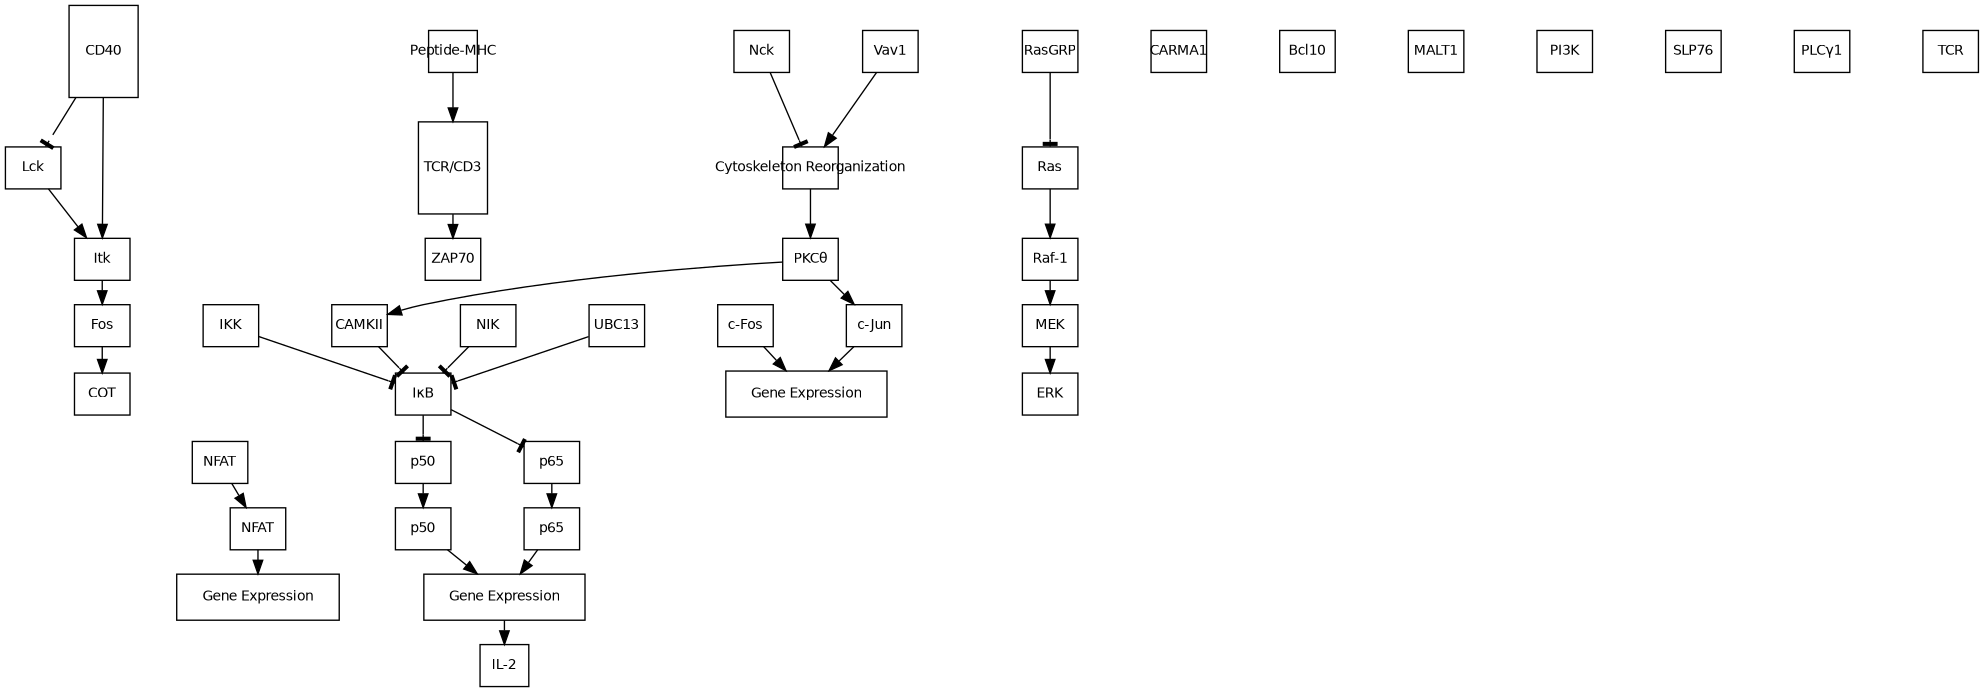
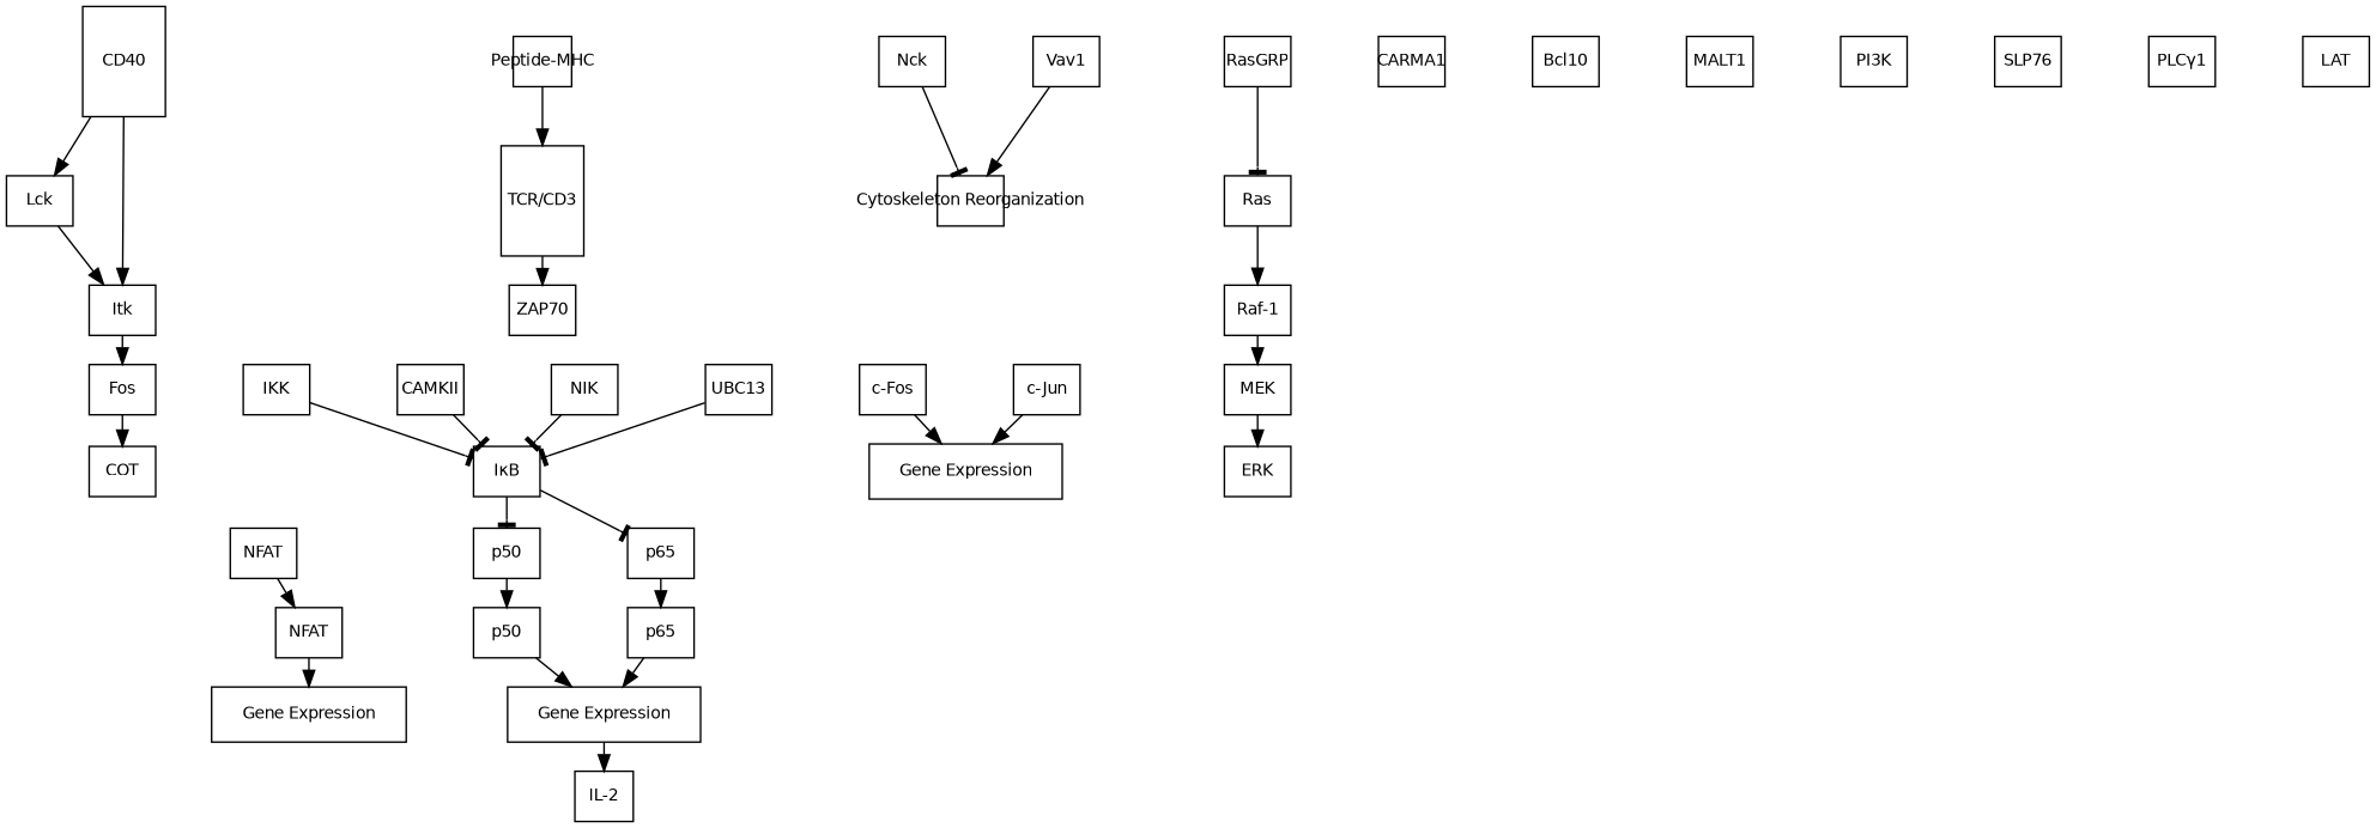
  digraph {
    clusterrank=global
    fontname="DejaVu Sans"
    nodesep=0.75
    rankdir=TB
    ranksep=0.25
    node [color="#000000" fillcolor="#99FF99" fixedsize=true fontname="DejaVu Sans" fontsize=10 shape=box]
    edge [arrowhead=normal color="#000000" fontname="DejaVu Sans"]
    n1 [fillcolor="#FF3333" height=0.9402777777777778 label=CD40 width=0.7083333333333334]
    n2 [comments=Peptide_MHC fillcolor="#FF3333" height=0.9402777777777778 label="TCR/CD3" width=0.7090277777777777]
    n3 [fillcolor="#FF9966" height=0.4298611111111111 label="Peptide-MHC" width=0.49513888888888896]
    n4 [comments=CD40 height=0.4305555555555556 label=Lck width=0.5687500000000001]
    n5 [comments="Lck && ZAP70" height=0.4305555555555556 label=Itk width=0.5694444444444444]
    n6 [comments=TCR_CD3 height=0.4305555555555556 label=ZAP70 width=0.5687500000000001]
    n7 [comments=Itk height=0.43125 label=Fos width=0.5687500000000001]
    n8 [comments=Akt height=0.43125 label=COT width=0.5694444444444444]
    n9 [fillcolor="#9966FF" height=0.4305555555555556 label=NFAT width=0.5694444444444444]
    n10 [comments="!IkB" fillcolor="#9966FF" height=0.4305555555555556 label=p50 width=0.5694444444444444]
    n11 [comments="!IkB" fillcolor="#9966FF" height=0.4305555555555556 label=p65 width=0.5694444444444444]
    n12 [comments="!(IKK && NIK && CAMKII && UBC13)" height=0.43125 label="IκB" width=0.5694444444444444]
    n13 [height=0.4305555555555556 label=IKK width=0.5694444444444444]
    n14 [height=0.4305555555555556 label=RasGRP width=0.5694444444444444]
    n15 [comments=RasGRP height=0.43125 label=Ras width=0.5694444444444444]
    n16 [comments=Ras height=0.4305555555555556 label="Raf-1" width=0.5687500000000001]
    n17 [comments=Raf_1 height=0.4305555555555556 label=MEK width=0.5694444444444444]
    n18 [comments=MEK height=0.4305555555555556 label=ERK width=0.5694444444444444]
-   n19 [comments=cytoskeleton_reorganization fillcolor="#33CCFF" height=0.43125 label="PKCθ" width=0.5694444444444444]
    n20 [comments=PKCt height=0.43125 label=CAMKII width=0.5687500000000001]
    n21 [comments=COT height=0.4305555555555556 label=NIK width=0.5687500000000001]
    n22 [fillcolor="#33CCFF" height=0.4305555555555556 label=CARMA1 width=0.5694444444444444]
    n23 [fillcolor="#33CCFF" height=0.4305555555555556 label=Bcl10 width=0.5694444444444444]
    n24 [height=0.4305555555555556 label=MALT1 width=0.5694444444444444]
    n25 [height=0.43125 label=UBC13 width=0.5687500000000001]
    n26 [height=0.43125 label=PI3K width=0.5687500000000001]
    n27 [height=0.4305555555555556 label=Nck width=0.5694444444444444]
    n28 [comments="Nck && Vav1" fillcolor="#FFFFFF" height=0.4305555555555556 label="Cytoskeleton Reorganization" width=0.5687500000000001]
    n29 [height=0.43125 label=Vav1 width=0.5687500000000001]
    n30 [height=0.43125 label=SLP76 width=0.5694444444444444]
    n31 [fillcolor="#33CCFF" height=0.43125 label="PLCγ1" width=0.5694444444444444]
-   n32 [fillcolor="#33CCFF" height=0.4305555555555556 label=TCR width=0.5687500000000001]
+   n32 [fillcolor="#33CCFF" height=0.4305555555555556 label=LAT width=0.5687500000000001]
    n33 [comments=NFAT_cytoplasm fillcolor="#9966FF" height=0.4305555555555556 label=NFAT width=0.5687500000000001]
    n34 [comments=NFAT_nucleus fillcolor="#999999" height=0.4708333333333333 label="Gene Expression" width=1.6597222222222223]
    n35 [comments=ERK fillcolor="#9966FF" height=0.4305555555555556 label="c-Fos" width=0.5687500000000001]
    n36 [comments="c_Fos && c_Jun" fillcolor="#999999" height=0.47013888888888883 label="Gene Expression" width=1.6590277777777778]
    n37 [comments=PKCt fillcolor="#9966FF" height=0.43125 label="c-Jun" width=0.5694444444444444]
    n38 [comments=p50_cytoplasm fillcolor="#9966FF" height=0.4305555555555556 label=p50 width=0.5687500000000001]
    n39 [comments="p50_nucleus && p65_nucleus" fillcolor="#999999" height=0.4708333333333333 label="Gene Expression" width=1.6590277777777778]
    n40 [comments=p65_cytoplasm fillcolor="#9966FF" height=0.43125 label=p65 width=0.5694444444444444]
    n41 [comments=gene_expression_nfkb fillcolor="#FF9966" height=0.4305555555555556 label="IL-2" width=0.49513888888888896]
    hidden3 [height=0.3541666666666667 shape=plaintext style=invis width=0.01 color="" fillcolor="" fontsize=""]
    subgraph sub_1 {
      rank=same
      n1
      n2
    }
    subgraph sub_2 {
      rank=same
    }
    subgraph cluster_3 {
      style=invis
      n3
    }
    subgraph cluster_4 {
      style=invis
      n4
      n5
      n6
      n7
      n8
      n9
      n10
      n11
      n12
      n13
      n14
      n15
      n16
      n17
      n18
-     n19
      n20
      n21
      n22
      n23
      n24
      n25
      n26
      n27
      n28
      n29
      n30
      n31
      n32
    }
    subgraph cluster_5 {
      style=invis
      n33
      n34
      n35
      n36
      n37
      n38
      n39
      n40
      n41
    }
    subgraph cluster_6 {
      style=invis
      n1
      n2
    }
    subgraph cluster_7 {
      style=invis
      hidden3
    }
-   n1 -> n4 [arrowhead=tee]
+   n1 -> n4
    n1 -> n5
    n2 -> n6
    n3 -> n2
    n4 -> n5
    n5 -> n7
    n7 -> n8
    n9 -> n33
    n10 -> n38
    n11 -> n40
    n12 -> n10 [arrowhead=tee]
    n12 -> n11 [arrowhead=tee]
    n12 -> hidden3 [style=invis arrowhead=""]
    n13 -> n12 [arrowhead=tee]
    n14 -> n15 [arrowhead=tee]
    n15 -> n16
    n16 -> n17
    n17 -> n18
-   n19 -> n20
-   n19 -> n37
    n20 -> n12 [arrowhead=tee]
    n21 -> n12 [arrowhead=tee]
    n25 -> n12 [arrowhead=tee]
    n27 -> n28 [arrowhead=tee]
-   n28 -> n19
    n29 -> n28
    n33 -> n34
    n35 -> n36
    n37 -> n36
    n38 -> n39
    n39 -> n41
    n40 -> n39
    hidden3 -> n33 [style=invis arrowhead=""]
  }
